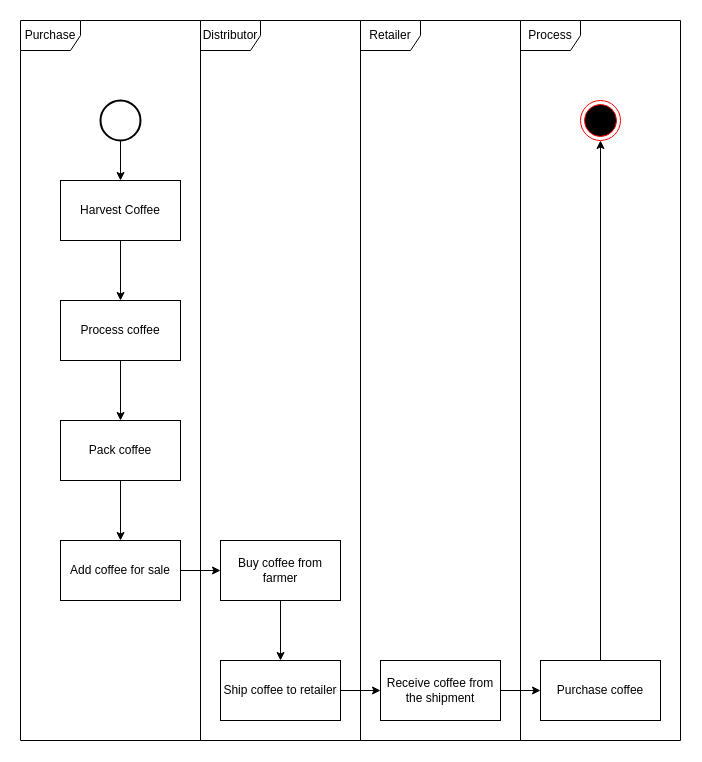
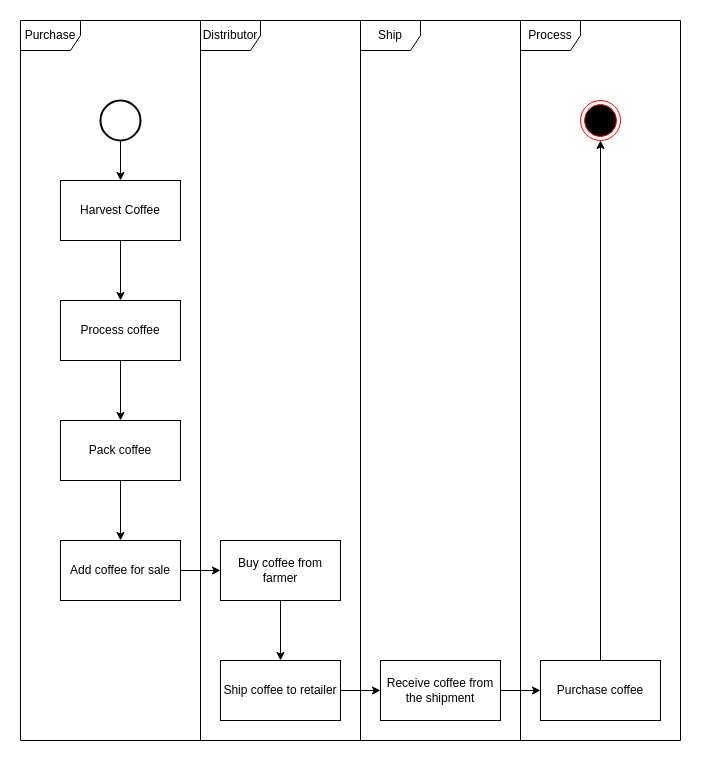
  <mxCell id="0" />
  <mxCell id="1" parent="0" />
  <mxCell id="2" value="" style="strokeWidth=2;html=1;shape=mxgraph.flowchart.start_2;whiteSpace=wrap;" vertex="1" parent="1"><mxGeometry x="100" y="100" width="40" height="40" as="geometry" /></mxCell>
  <mxCell id="3" value="Harvest Coffee" style="rounded=0;whiteSpace=wrap;html=1;" vertex="1" parent="1"><mxGeometry x="60" y="180" width="120" height="60" as="geometry" /></mxCell>
  <mxCell id="4" value="Process coffee" style="rounded=0;whiteSpace=wrap;html=1;" vertex="1" parent="1"><mxGeometry x="60" y="300" width="120" height="60" as="geometry" /></mxCell>
  <mxCell id="5" value="Pack coffee" style="rounded=0;whiteSpace=wrap;html=1;" vertex="1" parent="1"><mxGeometry x="60" y="420" width="120" height="60" as="geometry" /></mxCell>
  <mxCell id="6" value="Add coffee for sale" style="rounded=0;whiteSpace=wrap;html=1;" vertex="1" parent="1"><mxGeometry x="60" y="540" width="120" height="60" as="geometry" /></mxCell>
  <mxCell id="7" value="Buy coffee from farmer" style="rounded=0;whiteSpace=wrap;html=1;" vertex="1" parent="1"><mxGeometry x="220" y="540" width="120" height="60" as="geometry" /></mxCell>
  <mxCell id="8" value="Ship coffee to retailer" style="rounded=0;whiteSpace=wrap;html=1;" vertex="1" parent="1"><mxGeometry x="220" y="660" width="120" height="60" as="geometry" /></mxCell>
  <mxCell id="9" value="Receive coffee from the shipment" style="rounded=0;whiteSpace=wrap;html=1;" vertex="1" parent="1"><mxGeometry x="380" y="660" width="120" height="60" as="geometry" /></mxCell>
  <mxCell id="10" value="Purchase coffee" style="rounded=0;whiteSpace=wrap;html=1;" vertex="1" parent="1"><mxGeometry x="540" y="660" width="120" height="60" as="geometry" /></mxCell>
  <mxCell id="11" value="" style="endArrow=classic;html=1;exitX=0.5;exitY=1;exitDx=0;exitDy=0;exitPerimeter=0;entryX=0.5;entryY=0;entryDx=0;entryDy=0;" edge="1" parent="1" source="2" target="3"><mxGeometry width="50" height="50" relative="1" as="geometry"><mxPoint x="370" y="360" as="sourcePoint" /><mxPoint x="420" y="310" as="targetPoint" /></mxGeometry></mxCell>
  <mxCell id="12" value="" style="endArrow=classic;html=1;exitX=0.5;exitY=1;exitDx=0;exitDy=0;entryX=0.5;entryY=0;entryDx=0;entryDy=0;" edge="1" parent="1" source="3" target="4"><mxGeometry width="50" height="50" relative="1" as="geometry"><mxPoint x="130" y="150" as="sourcePoint" /><mxPoint x="120" y="270" as="targetPoint" /></mxGeometry></mxCell>
  <mxCell id="13" value="" style="endArrow=classic;html=1;exitX=0.5;exitY=1;exitDx=0;exitDy=0;entryX=0.5;entryY=0;entryDx=0;entryDy=0;" edge="1" parent="1" source="4" target="5"><mxGeometry width="50" height="50" relative="1" as="geometry"><mxPoint x="140" y="160" as="sourcePoint" /><mxPoint x="140" y="200" as="targetPoint" /></mxGeometry></mxCell>
  <mxCell id="14" value="" style="endArrow=classic;html=1;exitX=0.5;exitY=1;exitDx=0;exitDy=0;entryX=0.5;entryY=0;entryDx=0;entryDy=0;" edge="1" parent="1" source="5" target="6"><mxGeometry width="50" height="50" relative="1" as="geometry"><mxPoint x="150" y="170" as="sourcePoint" /><mxPoint x="150" y="210" as="targetPoint" /></mxGeometry></mxCell>
  <mxCell id="15" value="" style="endArrow=classic;html=1;exitX=1;exitY=0.5;exitDx=0;exitDy=0;entryX=0;entryY=0.5;entryDx=0;entryDy=0;" edge="1" parent="1" source="6" target="7"><mxGeometry width="50" height="50" relative="1" as="geometry"><mxPoint x="160" y="180" as="sourcePoint" /><mxPoint x="160" y="220" as="targetPoint" /></mxGeometry></mxCell>
  <mxCell id="16" value="" style="endArrow=classic;html=1;exitX=0.5;exitY=1;exitDx=0;exitDy=0;entryX=0.5;entryY=0;entryDx=0;entryDy=0;" edge="1" parent="1" source="7" target="8"><mxGeometry width="50" height="50" relative="1" as="geometry"><mxPoint x="190" y="580" as="sourcePoint" /><mxPoint x="230" y="580" as="targetPoint" /></mxGeometry></mxCell>
  <mxCell id="17" value="" style="endArrow=classic;html=1;exitX=1;exitY=0.5;exitDx=0;exitDy=0;entryX=0;entryY=0.5;entryDx=0;entryDy=0;" edge="1" parent="1" source="8" target="9"><mxGeometry width="50" height="50" relative="1" as="geometry"><mxPoint x="200" y="590" as="sourcePoint" /><mxPoint x="240" y="590" as="targetPoint" /></mxGeometry></mxCell>
  <mxCell id="18" value="" style="endArrow=classic;html=1;exitX=1;exitY=0.5;exitDx=0;exitDy=0;entryX=0;entryY=0.5;entryDx=0;entryDy=0;" edge="1" parent="1" source="9" target="10"><mxGeometry width="50" height="50" relative="1" as="geometry"><mxPoint x="350" y="700" as="sourcePoint" /><mxPoint x="390" y="700" as="targetPoint" /></mxGeometry></mxCell>
  <mxCell id="19" value="" style="ellipse;html=1;shape=endState;fillColor=#000000;strokeColor=#ff0000;" vertex="1" parent="1"><mxGeometry x="580" y="100" width="40" height="40" as="geometry" /></mxCell>
  <mxCell id="20" value="" style="endArrow=classic;html=1;exitX=0.5;exitY=0;exitDx=0;exitDy=0;entryX=0.5;entryY=1;entryDx=0;entryDy=0;" edge="1" parent="1" source="10" target="19"><mxGeometry width="50" height="50" relative="1" as="geometry"><mxPoint x="360" y="710" as="sourcePoint" /><mxPoint x="400" y="710" as="targetPoint" /></mxGeometry></mxCell>
  <mxCell id="21" value="Purchase" style="shape=umlFrame;whiteSpace=wrap;html=1;" vertex="1" parent="1"><mxGeometry x="20" y="20" width="180" height="720" as="geometry" /></mxCell>
  <mxCell id="22" value="Distributor" style="shape=umlFrame;whiteSpace=wrap;html=1;" vertex="1" parent="1"><mxGeometry x="200" y="20" width="160" height="720" as="geometry" /></mxCell>
- <mxCell id="23" value="Retailer" style="shape=umlFrame;whiteSpace=wrap;html=1;" vertex="1" parent="1"><mxGeometry x="360" y="20" width="160" height="720" as="geometry" /></mxCell>
+ <mxCell id="23" value="Ship" style="shape=umlFrame;whiteSpace=wrap;html=1;" vertex="1" parent="1"><mxGeometry x="360" y="20" width="160" height="720" as="geometry" /></mxCell>
  <mxCell id="24" value="Process" style="shape=umlFrame;whiteSpace=wrap;html=1;" vertex="1" parent="1"><mxGeometry x="520" y="20" width="160" height="720" as="geometry" /></mxCell>
